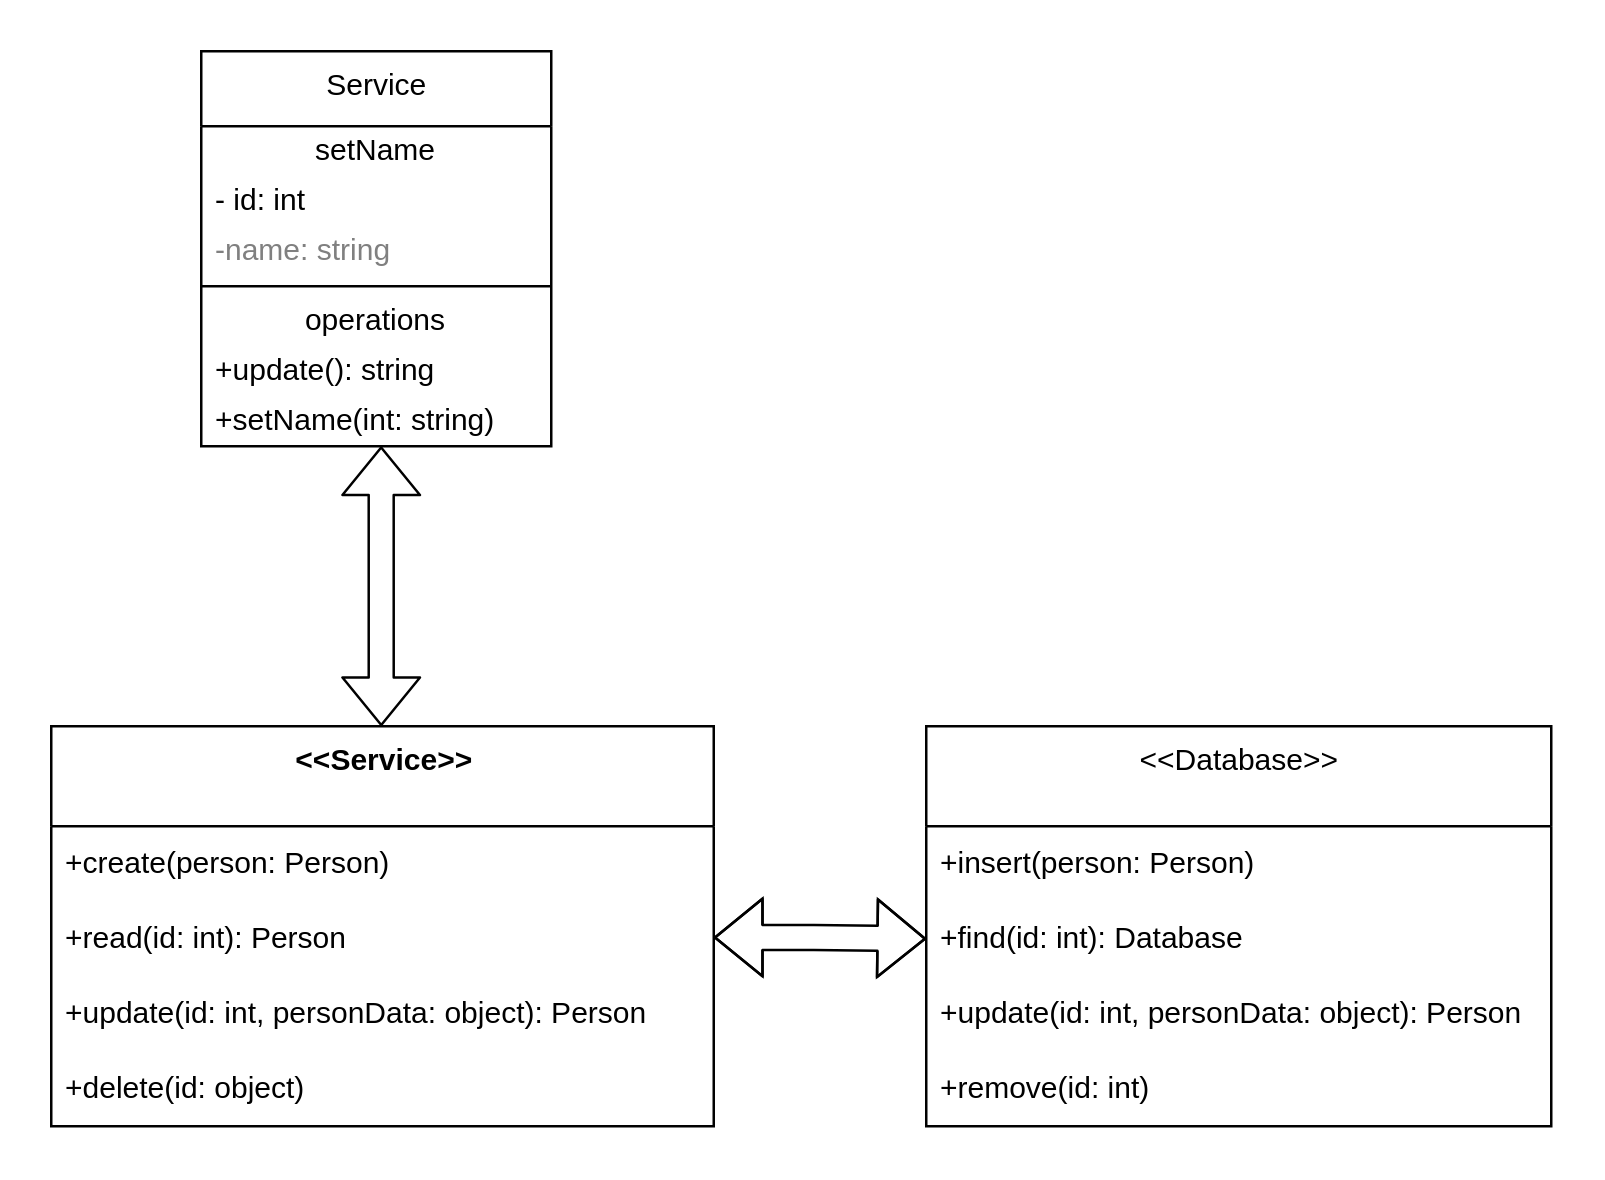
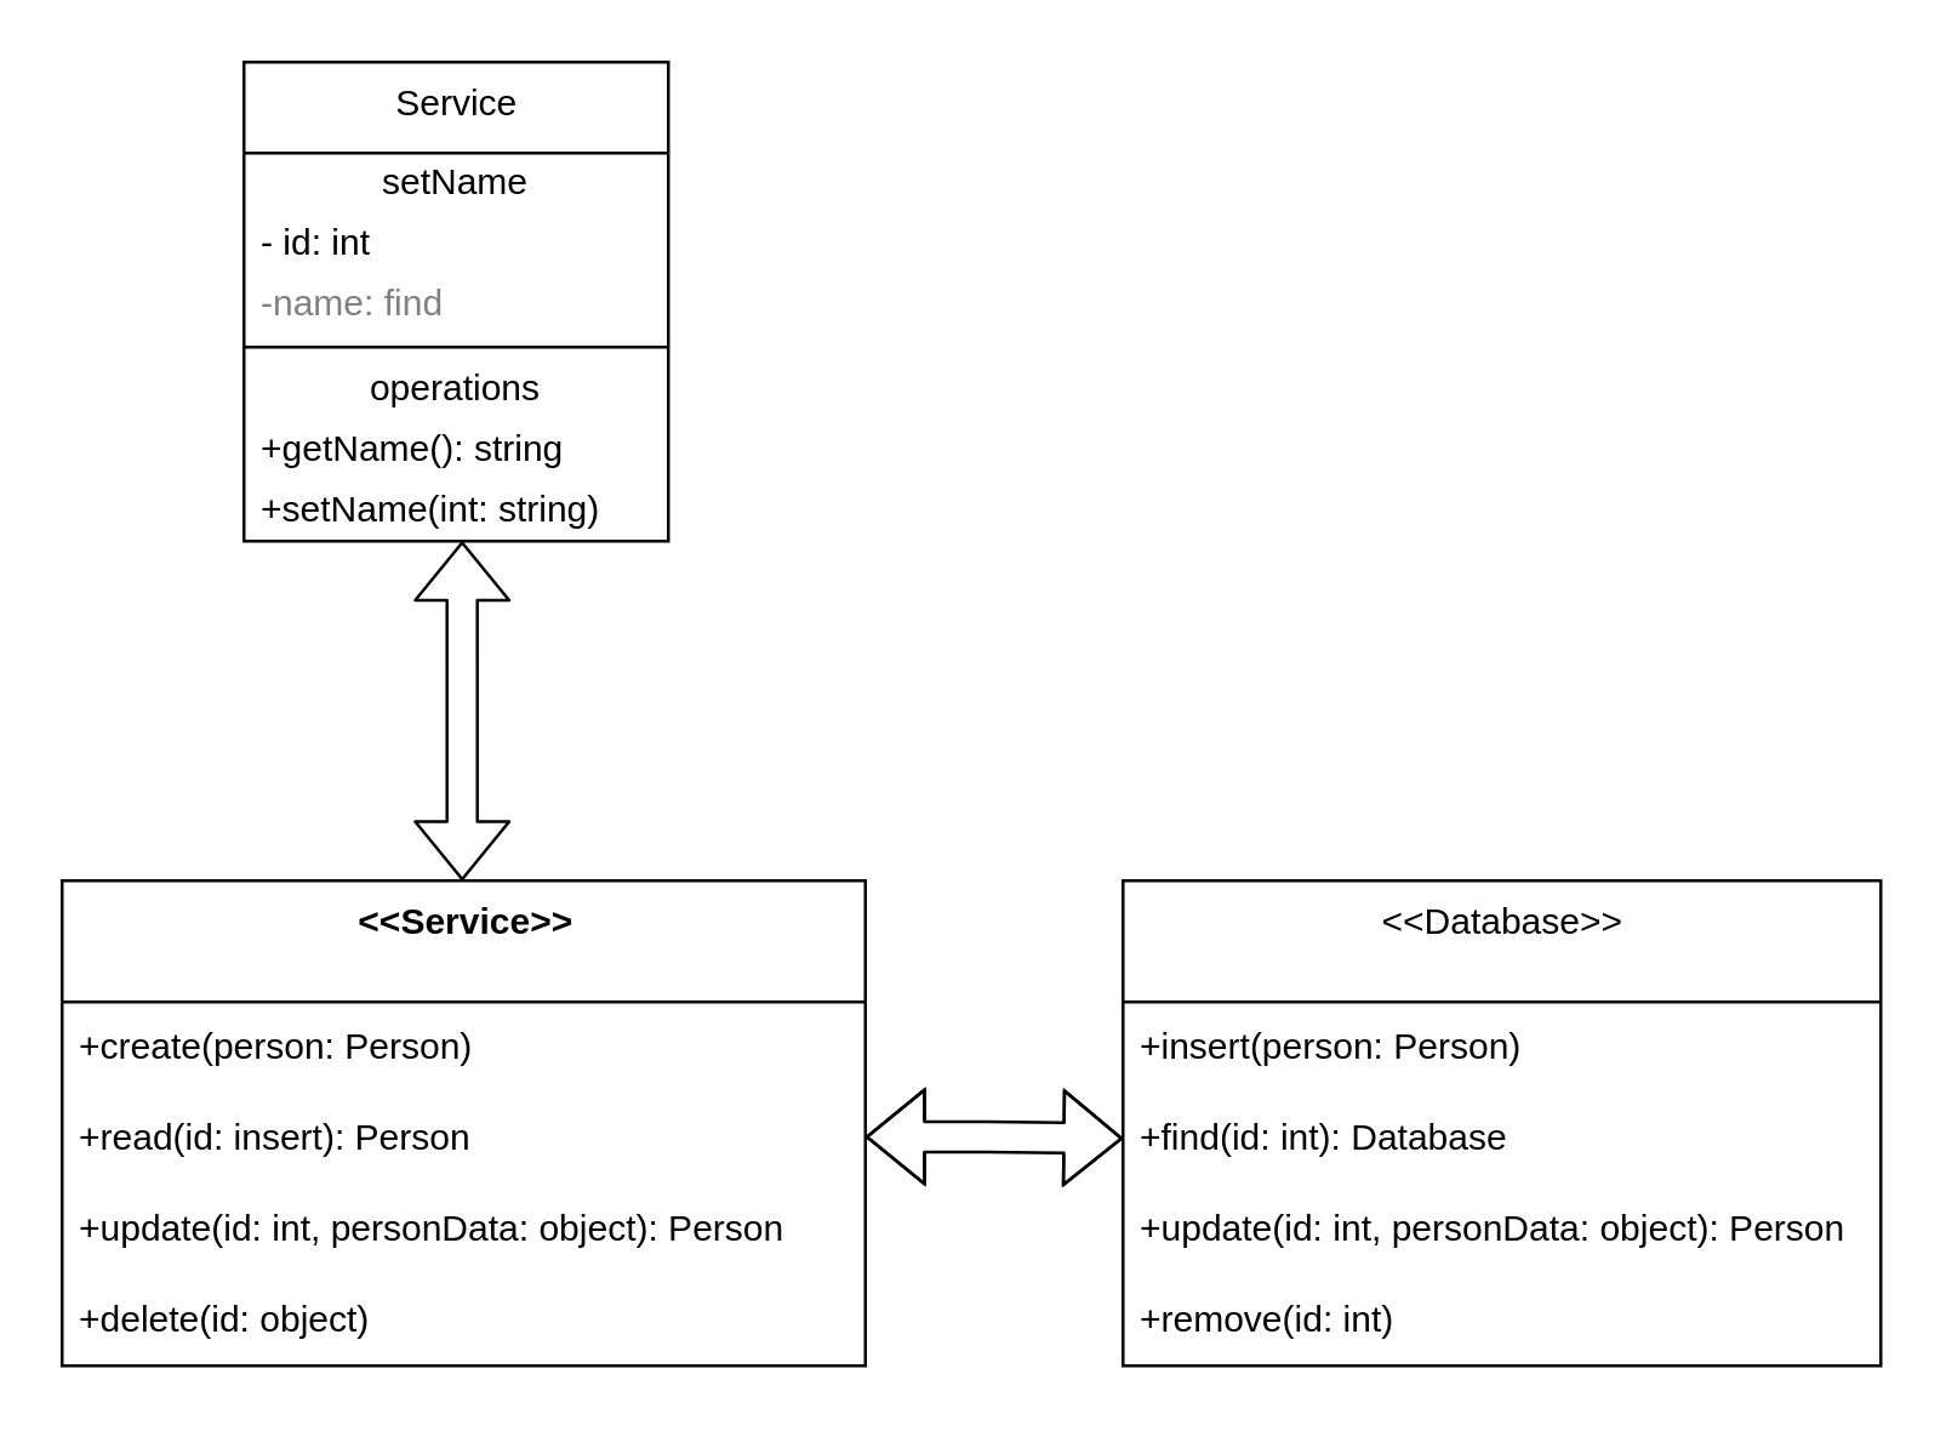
  <mxCell id="0" />
  <mxCell id="1" parent="0" />
  <mxCell id="2" value="Service" style="swimlane;fontStyle=0;align=center;verticalAlign=top;childLayout=stackLayout;horizontal=1;startSize=30;horizontalStack=0;resizeParent=1;resizeParentMax=0;resizeLast=0;collapsible=0;marginBottom=0;html=1;" vertex="1" parent="1"><mxGeometry x="80" y="20" width="140" height="158" as="geometry" /></mxCell>
  <mxCell id="3" value="setName" style="text;html=1;strokeColor=none;fillColor=none;align=center;verticalAlign=middle;spacingLeft=4;spacingRight=4;overflow=hidden;rotatable=0;points=[[0,0.5],[1,0.5]];portConstraint=eastwest;" vertex="1" parent="2"><mxGeometry y="30" width="140" height="20" as="geometry" /></mxCell>
  <mxCell id="4" value="- id: int" style="text;html=1;strokeColor=none;fillColor=none;align=left;verticalAlign=middle;spacingLeft=4;spacingRight=4;overflow=hidden;rotatable=0;points=[[0,0.5],[1,0.5]];portConstraint=eastwest;" vertex="1" parent="2"><mxGeometry y="50" width="140" height="20" as="geometry" /></mxCell>
- <mxCell id="5" value="-name: string" style="text;html=1;strokeColor=none;fillColor=none;align=left;verticalAlign=middle;spacingLeft=4;spacingRight=4;overflow=hidden;rotatable=0;points=[[0,0.5],[1,0.5]];portConstraint=eastwest;fontColor=#808080;" vertex="1" parent="2"><mxGeometry y="70" width="140" height="20" as="geometry" /></mxCell>
+ <mxCell id="5" value="-name: find" style="text;html=1;strokeColor=none;fillColor=none;align=left;verticalAlign=middle;spacingLeft=4;spacingRight=4;overflow=hidden;rotatable=0;points=[[0,0.5],[1,0.5]];portConstraint=eastwest;fontColor=#808080;" vertex="1" parent="2"><mxGeometry y="70" width="140" height="20" as="geometry" /></mxCell>
  <mxCell id="6" value="" style="line;strokeWidth=1;fillColor=none;align=left;verticalAlign=middle;spacingTop=-1;spacingLeft=3;spacingRight=3;rotatable=0;labelPosition=right;points=[];portConstraint=eastwest;" vertex="1" parent="2"><mxGeometry y="90" width="140" height="8" as="geometry" /></mxCell>
  <mxCell id="7" value="operations" style="text;html=1;strokeColor=none;fillColor=none;align=center;verticalAlign=middle;spacingLeft=4;spacingRight=4;overflow=hidden;rotatable=0;points=[[0,0.5],[1,0.5]];portConstraint=eastwest;" vertex="1" parent="2"><mxGeometry y="98" width="140" height="20" as="geometry" /></mxCell>
- <mxCell id="8" value="+update(): string" style="text;html=1;strokeColor=none;fillColor=none;align=left;verticalAlign=middle;spacingLeft=4;spacingRight=4;overflow=hidden;rotatable=0;points=[[0,0.5],[1,0.5]];portConstraint=eastwest;" vertex="1" parent="2"><mxGeometry y="118" width="140" height="20" as="geometry" /></mxCell>
+ <mxCell id="8" value="+getName(): string" style="text;html=1;strokeColor=none;fillColor=none;align=left;verticalAlign=middle;spacingLeft=4;spacingRight=4;overflow=hidden;rotatable=0;points=[[0,0.5],[1,0.5]];portConstraint=eastwest;" vertex="1" parent="2"><mxGeometry y="118" width="140" height="20" as="geometry" /></mxCell>
  <mxCell id="9" value="+setName(int: string)" style="text;html=1;strokeColor=none;fillColor=none;align=left;verticalAlign=middle;spacingLeft=4;spacingRight=4;overflow=hidden;rotatable=0;points=[[0,0.5],[1,0.5]];portConstraint=eastwest;" vertex="1" parent="2"><mxGeometry y="138" width="140" height="20" as="geometry" /></mxCell>
  <mxCell id="10" value="&lt;b&gt;&amp;lt;&amp;lt;Service&amp;gt;&amp;gt;&lt;/b&gt;" style="swimlane;fontStyle=0;align=center;verticalAlign=top;childLayout=stackLayout;horizontal=1;startSize=40;horizontalStack=0;resizeParent=1;resizeParentMax=0;resizeLast=0;collapsible=0;marginBottom=0;html=1;" vertex="1" parent="1"><mxGeometry x="20" y="290" width="265" height="160" as="geometry" /></mxCell>
  <mxCell id="11" value="+create(person: Person)" style="text;html=1;strokeColor=none;fillColor=none;align=left;verticalAlign=middle;spacingLeft=4;spacingRight=4;overflow=hidden;rotatable=0;points=[[0,0.5],[1,0.5]];portConstraint=eastwest;" vertex="1" parent="10"><mxGeometry y="40" width="265" height="30" as="geometry" /></mxCell>
- <mxCell id="12" value="+read(id: int): Person" style="text;html=1;strokeColor=none;fillColor=none;align=left;verticalAlign=middle;spacingLeft=4;spacingRight=4;overflow=hidden;rotatable=0;points=[[0,0.5],[1,0.5]];portConstraint=eastwest;" vertex="1" parent="10"><mxGeometry y="70" width="265" height="30" as="geometry" /></mxCell>
+ <mxCell id="12" value="+read(id: insert): Person" style="text;html=1;strokeColor=none;fillColor=none;align=left;verticalAlign=middle;spacingLeft=4;spacingRight=4;overflow=hidden;rotatable=0;points=[[0,0.5],[1,0.5]];portConstraint=eastwest;" vertex="1" parent="10"><mxGeometry y="70" width="265" height="30" as="geometry" /></mxCell>
  <mxCell id="13" value="+update(id: int, personData: object): Person" style="text;html=1;strokeColor=none;fillColor=none;align=left;verticalAlign=middle;spacingLeft=4;spacingRight=4;overflow=hidden;rotatable=0;points=[[0,0.5],[1,0.5]];portConstraint=eastwest;" vertex="1" parent="10"><mxGeometry y="100" width="265" height="30" as="geometry" /></mxCell>
  <mxCell id="14" value="+delete(id: object)" style="text;html=1;strokeColor=none;fillColor=none;align=left;verticalAlign=middle;spacingLeft=4;spacingRight=4;overflow=hidden;rotatable=0;points=[[0,0.5],[1,0.5]];portConstraint=eastwest;" vertex="1" parent="10"><mxGeometry y="130" width="265" height="30" as="geometry" /></mxCell>
  <mxCell id="15" value="&amp;lt;&amp;lt;Database&amp;gt;&amp;gt;" style="swimlane;fontStyle=0;align=center;verticalAlign=top;childLayout=stackLayout;horizontal=1;startSize=40;horizontalStack=0;resizeParent=1;resizeParentMax=0;resizeLast=0;collapsible=0;marginBottom=0;html=1;" vertex="1" parent="1"><mxGeometry x="370" y="290" width="250" height="160" as="geometry" /></mxCell>
  <mxCell id="16" value="+insert(person: Person)" style="text;html=1;strokeColor=none;fillColor=none;align=left;verticalAlign=middle;spacingLeft=4;spacingRight=4;overflow=hidden;rotatable=0;points=[[0,0.5],[1,0.5]];portConstraint=eastwest;" vertex="1" parent="15"><mxGeometry y="40" width="250" height="30" as="geometry" /></mxCell>
  <mxCell id="17" value="+find(id: int): Database" style="text;html=1;strokeColor=none;fillColor=none;align=left;verticalAlign=middle;spacingLeft=4;spacingRight=4;overflow=hidden;rotatable=0;points=[[0,0.5],[1,0.5]];portConstraint=eastwest;" vertex="1" parent="15"><mxGeometry y="70" width="250" height="30" as="geometry" /></mxCell>
  <mxCell id="18" value="" style="endArrow=classic;startArrow=classic;html=1;shape=flexArrow;entryX=0;entryY=0.5;entryDx=0;entryDy=0;" edge="1" parent="15" target="17"><mxGeometry width="50" height="50" relative="1" as="geometry"><mxPoint x="-85" y="84.47" as="sourcePoint" /><mxPoint x="205" y="84.47" as="targetPoint" /><Array as="points"><mxPoint x="-45" y="84.47" /></Array></mxGeometry></mxCell>
  <mxCell id="19" value="+update(id: int, personData: object): Person" style="text;html=1;strokeColor=none;fillColor=none;align=left;verticalAlign=middle;spacingLeft=4;spacingRight=4;overflow=hidden;rotatable=0;points=[[0,0.5],[1,0.5]];portConstraint=eastwest;" vertex="1" parent="15"><mxGeometry y="100" width="250" height="30" as="geometry" /></mxCell>
  <mxCell id="20" value="+remove(id: int)" style="text;html=1;strokeColor=none;fillColor=none;align=left;verticalAlign=middle;spacingLeft=4;spacingRight=4;overflow=hidden;rotatable=0;points=[[0,0.5],[1,0.5]];portConstraint=eastwest;" vertex="1" parent="15"><mxGeometry y="130" width="250" height="30" as="geometry" /></mxCell>
  <mxCell id="21" value="" style="endArrow=classic;startArrow=classic;html=1;shape=flexArrow;" edge="1" parent="1"><mxGeometry width="50" height="50" relative="1" as="geometry"><mxPoint x="152" y="290" as="sourcePoint" /><mxPoint x="151.97" y="178" as="targetPoint" /><Array as="points" /></mxGeometry></mxCell>
